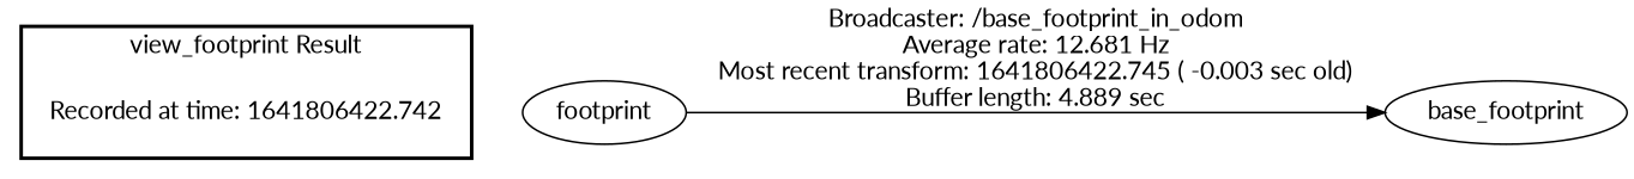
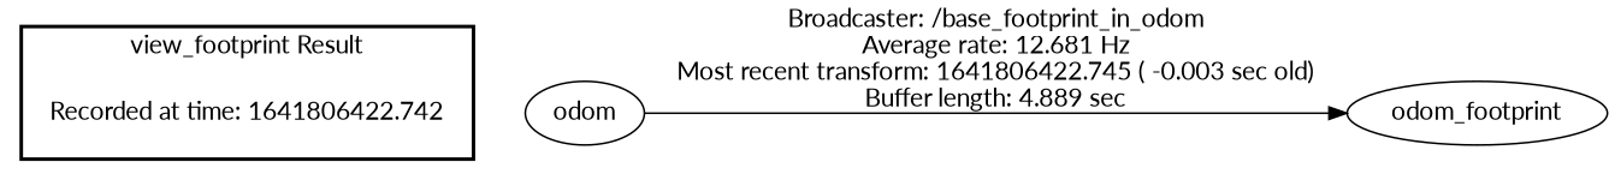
  digraph {
    fontname=Lato
    rankdir=LR
    node [fontname=Lato]
    edge [fontname=Lato]
    "Recorded at time: 1641806422.742" [shape=plaintext]
-   odom [label=footprint]
-   base_footprint
+   odom
+   base_footprint [label=odom_footprint]
    subgraph cluster_1 {
      color=black
      label="view_footprint Result"
      style=bold
      "Recorded at time: 1641806422.742"
    }
    "Recorded at time: 1641806422.742" -> odom [style=invis]
    odom -> base_footprint [label="Broadcaster: /base_footprint_in_odom\nAverage rate: 12.681 Hz\nMost recent transform: 1641806422.745 ( -0.003 sec old)\nBuffer length: 4.889 sec\n"]
  }
